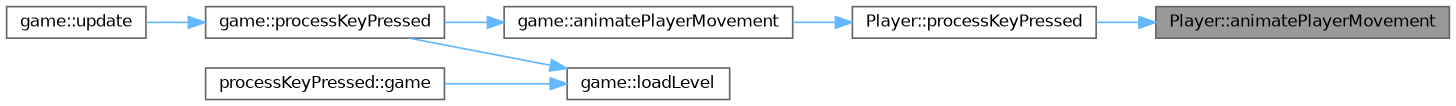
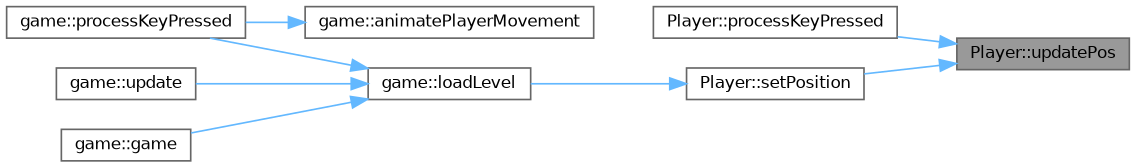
  digraph {
    rankdir=RL
    node [color=grey40 fillcolor=white fontname=Helvetica fontsize=10 shape=box style=filled]
    edge [color=steelblue1 dir=back fontname=Helvetica fontsize=10 labelfontname=Helvetica labelfontsize=10 style=solid]
-   n1 [color=gray40 fillcolor=grey60 fontcolor=black height=0.2 label="Player::animatePlayerMovement" width=0.4]
+   n1 [color=gray40 fillcolor=grey60 fontcolor=black height=0.2 label="Player::updatePos" width=0.4]
    n2 [height=0.2 label="Player::processKeyPressed" width=0.4]
+   n3 [height=0.2 label="Player::setPosition" width=0.4]
    n4 [height=0.2 label="game::animatePlayerMovement" width=0.4]
    n5 [height=0.2 label="game::loadLevel" width=0.4]
    n6 [height=0.2 label="game::processKeyPressed" width=0.4]
    n7 [height=0.2 label="game::update" width=0.4]
-   n8 [height=0.2 label="processKeyPressed::game" width=0.4]
+   n8 [height=0.2 label="game::game" width=0.4]
    n1 -> n2
-   n2 -> n4
+   n1 -> n3
+   n3 -> n5
    n4 -> n6
    n5 -> n6
    n5 -> n8
-   n6 -> n7
+   n5 -> n7
  }
